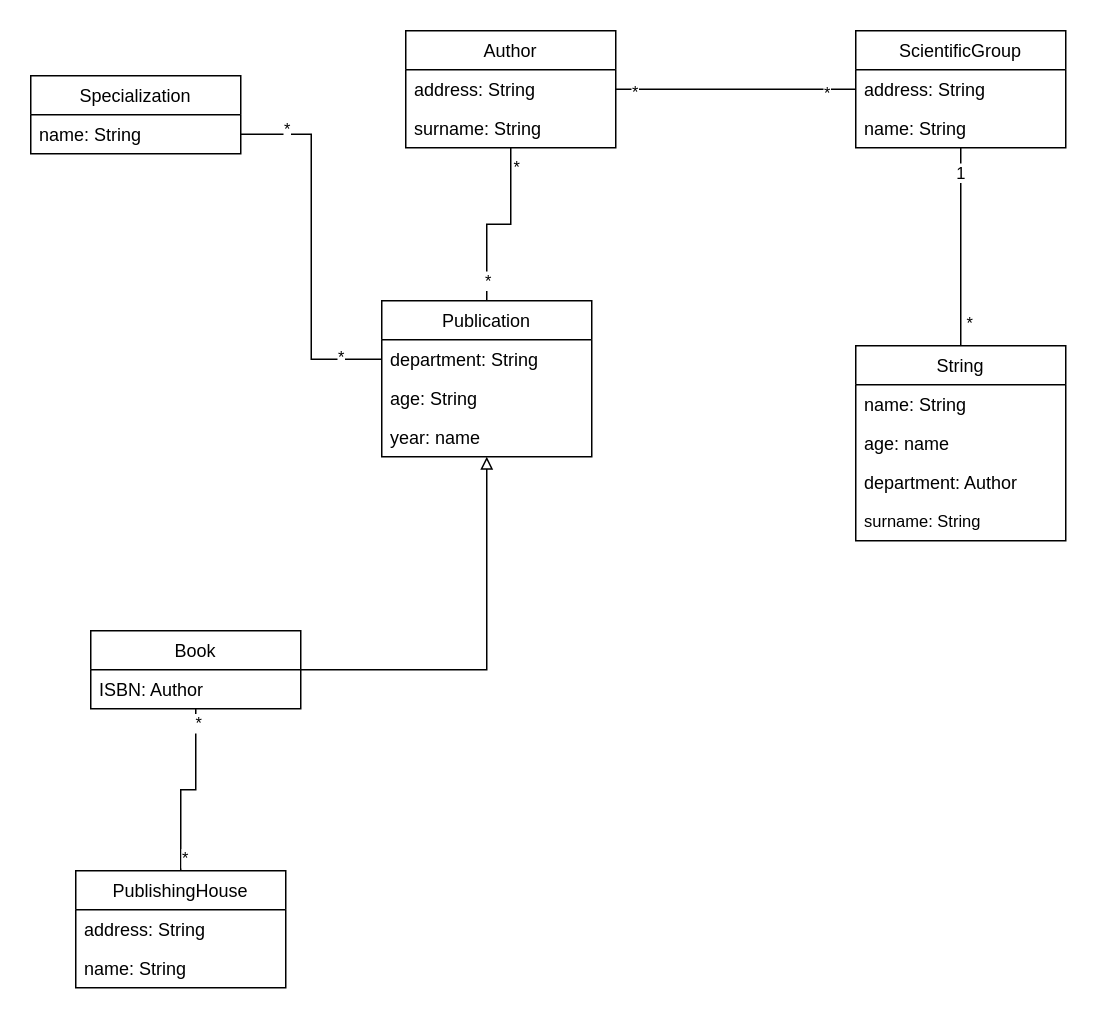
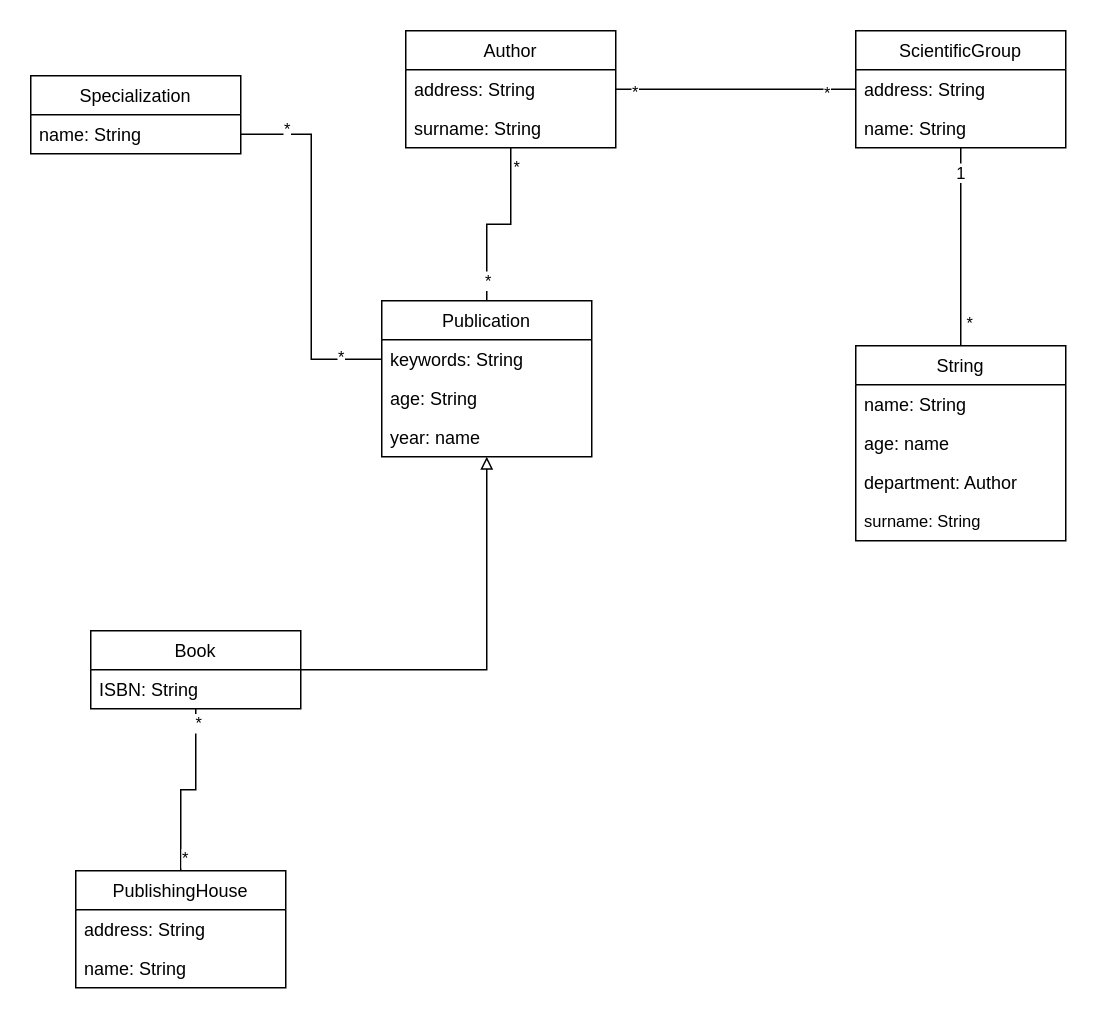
  <mxCell id="0" />
  <mxCell id="1" parent="0" />
  <mxCell id="2" style="edgeStyle=orthogonalEdgeStyle;shape=connector;rounded=0;orthogonalLoop=1;jettySize=auto;html=1;labelBackgroundColor=default;fontFamily=Helvetica;fontSize=11;fontColor=default;endArrow=none;endFill=0;strokeColor=default;" edge="1" parent="1" source="5" target="9"><mxGeometry relative="1" as="geometry" /></mxCell>
  <mxCell id="3" value="*" style="edgeLabel;html=1;align=center;verticalAlign=middle;resizable=0;points=[];fontSize=11;fontFamily=Helvetica;fontColor=default;" vertex="1" connectable="0" parent="2"><mxGeometry x="-0.849" y="-2" relative="1" as="geometry"><mxPoint as="offset" /></mxGeometry></mxCell>
  <mxCell id="4" value="*" style="edgeLabel;html=1;align=center;verticalAlign=middle;resizable=0;points=[];fontSize=11;fontFamily=Helvetica;fontColor=default;" vertex="1" connectable="0" parent="2"><mxGeometry x="0.84" y="-1" relative="1" as="geometry"><mxPoint as="offset" /></mxGeometry></mxCell>
  <mxCell id="5" value="PublishingHouse" style="swimlane;fontStyle=0;childLayout=stackLayout;horizontal=1;startSize=26;fillColor=none;horizontalStack=0;resizeParent=1;resizeParentMax=0;resizeLast=0;collapsible=1;marginBottom=0;" vertex="1" parent="1"><mxGeometry x="50" y="580" width="140" height="78" as="geometry" /></mxCell>
  <mxCell id="6" value="address: String" style="text;strokeColor=none;fillColor=none;align=left;verticalAlign=top;spacingLeft=4;spacingRight=4;overflow=hidden;rotatable=0;points=[[0,0.5],[1,0.5]];portConstraint=eastwest;" vertex="1" parent="5"><mxGeometry y="26" width="140" height="26" as="geometry" /></mxCell>
  <mxCell id="7" value="name: String" style="text;strokeColor=none;fillColor=none;align=left;verticalAlign=top;spacingLeft=4;spacingRight=4;overflow=hidden;rotatable=0;points=[[0,0.5],[1,0.5]];portConstraint=eastwest;" vertex="1" parent="5"><mxGeometry y="52" width="140" height="26" as="geometry" /></mxCell>
  <mxCell id="8" style="edgeStyle=orthogonalEdgeStyle;shape=connector;rounded=0;orthogonalLoop=1;jettySize=auto;html=1;labelBackgroundColor=default;fontFamily=Helvetica;fontSize=11;fontColor=default;endArrow=block;endFill=0;strokeColor=default;" edge="1" parent="1" source="9" target="25"><mxGeometry relative="1" as="geometry" /></mxCell>
  <mxCell id="9" value="Book" style="swimlane;fontStyle=0;childLayout=stackLayout;horizontal=1;startSize=26;fillColor=none;horizontalStack=0;resizeParent=1;resizeParentMax=0;resizeLast=0;collapsible=1;marginBottom=0;" vertex="1" parent="1"><mxGeometry x="60" y="420" width="140" height="52" as="geometry" /></mxCell>
- <mxCell id="10" value="ISBN: Author" style="text;strokeColor=none;fillColor=none;align=left;verticalAlign=top;spacingLeft=4;spacingRight=4;overflow=hidden;rotatable=0;points=[[0,0.5],[1,0.5]];portConstraint=eastwest;" vertex="1" parent="9"><mxGeometry y="26" width="140" height="26" as="geometry" /></mxCell>
+ <mxCell id="10" value="ISBN: String" style="text;strokeColor=none;fillColor=none;align=left;verticalAlign=top;spacingLeft=4;spacingRight=4;overflow=hidden;rotatable=0;points=[[0,0.5],[1,0.5]];portConstraint=eastwest;" vertex="1" parent="9"><mxGeometry y="26" width="140" height="26" as="geometry" /></mxCell>
  <mxCell id="11" style="edgeStyle=orthogonalEdgeStyle;shape=connector;rounded=0;orthogonalLoop=1;jettySize=auto;html=1;labelBackgroundColor=default;fontFamily=Helvetica;fontSize=11;fontColor=default;endArrow=none;endFill=0;strokeColor=default;" edge="1" parent="1" source="14" target="22"><mxGeometry relative="1" as="geometry" /></mxCell>
  <mxCell id="12" value="*" style="edgeLabel;html=1;align=center;verticalAlign=middle;resizable=0;points=[];fontSize=11;fontFamily=Helvetica;fontColor=default;" vertex="1" connectable="0" parent="11"><mxGeometry x="-0.752" y="2" relative="1" as="geometry"><mxPoint as="offset" /></mxGeometry></mxCell>
  <mxCell id="13" value="*" style="edgeLabel;html=1;align=center;verticalAlign=middle;resizable=0;points=[];fontSize=11;fontFamily=Helvetica;fontColor=default;" vertex="1" connectable="0" parent="11"><mxGeometry x="0.854" y="1" relative="1" as="geometry"><mxPoint as="offset" /></mxGeometry></mxCell>
  <mxCell id="14" value="ScientificGroup" style="swimlane;fontStyle=0;childLayout=stackLayout;horizontal=1;startSize=26;fillColor=none;horizontalStack=0;resizeParent=1;resizeParentMax=0;resizeLast=0;collapsible=1;marginBottom=0;" vertex="1" parent="1"><mxGeometry x="570" y="20" width="140" height="78" as="geometry" /></mxCell>
  <mxCell id="15" value="address: String" style="text;strokeColor=none;fillColor=none;align=left;verticalAlign=top;spacingLeft=4;spacingRight=4;overflow=hidden;rotatable=0;points=[[0,0.5],[1,0.5]];portConstraint=eastwest;" vertex="1" parent="14"><mxGeometry y="26" width="140" height="26" as="geometry" /></mxCell>
  <mxCell id="16" value="name: String" style="text;strokeColor=none;fillColor=none;align=left;verticalAlign=top;spacingLeft=4;spacingRight=4;overflow=hidden;rotatable=0;points=[[0,0.5],[1,0.5]];portConstraint=eastwest;" vertex="1" parent="14"><mxGeometry y="52" width="140" height="26" as="geometry" /></mxCell>
  <mxCell id="17" value="Specialization" style="swimlane;fontStyle=0;childLayout=stackLayout;horizontal=1;startSize=26;fillColor=none;horizontalStack=0;resizeParent=1;resizeParentMax=0;resizeLast=0;collapsible=1;marginBottom=0;" vertex="1" parent="1"><mxGeometry x="20" y="50" width="140" height="52" as="geometry" /></mxCell>
  <mxCell id="18" value="name: String" style="text;strokeColor=none;fillColor=none;align=left;verticalAlign=top;spacingLeft=4;spacingRight=4;overflow=hidden;rotatable=0;points=[[0,0.5],[1,0.5]];portConstraint=eastwest;" vertex="1" parent="17"><mxGeometry y="26" width="140" height="26" as="geometry" /></mxCell>
  <mxCell id="19" style="edgeStyle=orthogonalEdgeStyle;shape=connector;rounded=0;orthogonalLoop=1;jettySize=auto;html=1;labelBackgroundColor=default;fontFamily=Helvetica;fontSize=11;fontColor=default;endArrow=none;endFill=0;strokeColor=default;" edge="1" parent="1" source="22" target="25"><mxGeometry relative="1" as="geometry"><Array as="points"><mxPoint x="340" y="149" /><mxPoint x="324" y="149" /></Array></mxGeometry></mxCell>
  <mxCell id="20" value="*" style="edgeLabel;html=1;align=center;verticalAlign=middle;resizable=0;points=[];fontSize=11;fontFamily=Helvetica;fontColor=default;" vertex="1" connectable="0" parent="19"><mxGeometry x="-0.791" y="3" relative="1" as="geometry"><mxPoint as="offset" /></mxGeometry></mxCell>
  <mxCell id="21" value="*" style="edgeLabel;html=1;align=center;verticalAlign=middle;resizable=0;points=[];fontSize=11;fontFamily=Helvetica;fontColor=default;" vertex="1" connectable="0" parent="19"><mxGeometry x="0.765" relative="1" as="geometry"><mxPoint as="offset" /></mxGeometry></mxCell>
  <mxCell id="22" value="Author" style="swimlane;fontStyle=0;childLayout=stackLayout;horizontal=1;startSize=26;fillColor=none;horizontalStack=0;resizeParent=1;resizeParentMax=0;resizeLast=0;collapsible=1;marginBottom=0;" vertex="1" parent="1"><mxGeometry x="270" y="20" width="140" height="78" as="geometry" /></mxCell>
  <mxCell id="23" value="address: String" style="text;strokeColor=none;fillColor=none;align=left;verticalAlign=top;spacingLeft=4;spacingRight=4;overflow=hidden;rotatable=0;points=[[0,0.5],[1,0.5]];portConstraint=eastwest;" vertex="1" parent="22"><mxGeometry y="26" width="140" height="26" as="geometry" /></mxCell>
  <mxCell id="24" value="surname: String" style="text;strokeColor=none;fillColor=none;align=left;verticalAlign=top;spacingLeft=4;spacingRight=4;overflow=hidden;rotatable=0;points=[[0,0.5],[1,0.5]];portConstraint=eastwest;" vertex="1" parent="22"><mxGeometry y="52" width="140" height="26" as="geometry" /></mxCell>
  <mxCell id="25" value="Publication" style="swimlane;fontStyle=0;childLayout=stackLayout;horizontal=1;startSize=26;fillColor=none;horizontalStack=0;resizeParent=1;resizeParentMax=0;resizeLast=0;collapsible=1;marginBottom=0;" vertex="1" parent="1"><mxGeometry x="254" y="200" width="140" height="104" as="geometry" /></mxCell>
- <mxCell id="26" value="department: String" style="text;strokeColor=none;fillColor=none;align=left;verticalAlign=top;spacingLeft=4;spacingRight=4;overflow=hidden;rotatable=0;points=[[0,0.5],[1,0.5]];portConstraint=eastwest;" vertex="1" parent="25"><mxGeometry y="26" width="140" height="26" as="geometry" /></mxCell>
+ <mxCell id="26" value="keywords: String" style="text;strokeColor=none;fillColor=none;align=left;verticalAlign=top;spacingLeft=4;spacingRight=4;overflow=hidden;rotatable=0;points=[[0,0.5],[1,0.5]];portConstraint=eastwest;" vertex="1" parent="25"><mxGeometry y="26" width="140" height="26" as="geometry" /></mxCell>
  <mxCell id="27" value="age: String" style="text;strokeColor=none;fillColor=none;align=left;verticalAlign=top;spacingLeft=4;spacingRight=4;overflow=hidden;rotatable=0;points=[[0,0.5],[1,0.5]];portConstraint=eastwest;" vertex="1" parent="25"><mxGeometry y="52" width="140" height="26" as="geometry" /></mxCell>
  <mxCell id="28" value="year: name" style="text;strokeColor=none;fillColor=none;align=left;verticalAlign=top;spacingLeft=4;spacingRight=4;overflow=hidden;rotatable=0;points=[[0,0.5],[1,0.5]];portConstraint=eastwest;" vertex="1" parent="25"><mxGeometry y="78" width="140" height="26" as="geometry" /></mxCell>
  <mxCell id="29" style="edgeStyle=orthogonalEdgeStyle;shape=connector;rounded=0;orthogonalLoop=1;jettySize=auto;html=1;labelBackgroundColor=default;fontFamily=Helvetica;fontSize=11;fontColor=default;endArrow=none;endFill=0;strokeColor=default;" edge="1" parent="1" source="32" target="14"><mxGeometry relative="1" as="geometry" /></mxCell>
  <mxCell id="30" value="*" style="edgeLabel;html=1;align=center;verticalAlign=middle;resizable=0;points=[];fontSize=11;fontFamily=Helvetica;fontColor=default;" vertex="1" connectable="0" parent="29"><mxGeometry x="-0.756" y="-5" relative="1" as="geometry"><mxPoint as="offset" /></mxGeometry></mxCell>
  <mxCell id="31" value="1" style="edgeLabel;html=1;align=center;verticalAlign=middle;resizable=0;points=[];fontSize=11;fontFamily=Helvetica;fontColor=default;" vertex="1" connectable="0" parent="29"><mxGeometry x="0.759" y="1" relative="1" as="geometry"><mxPoint as="offset" /></mxGeometry></mxCell>
  <mxCell id="32" value="String" style="swimlane;fontStyle=0;childLayout=stackLayout;horizontal=1;startSize=26;fillColor=none;horizontalStack=0;resizeParent=1;resizeParentMax=0;resizeLast=0;collapsible=1;marginBottom=0;" vertex="1" parent="1"><mxGeometry x="570" y="230" width="140" height="130" as="geometry" /></mxCell>
  <mxCell id="33" value="name: String" style="text;strokeColor=none;fillColor=none;align=left;verticalAlign=top;spacingLeft=4;spacingRight=4;overflow=hidden;rotatable=0;points=[[0,0.5],[1,0.5]];portConstraint=eastwest;" vertex="1" parent="32"><mxGeometry y="26" width="140" height="26" as="geometry" /></mxCell>
  <mxCell id="34" value="age: name" style="text;strokeColor=none;fillColor=none;align=left;verticalAlign=top;spacingLeft=4;spacingRight=4;overflow=hidden;rotatable=0;points=[[0,0.5],[1,0.5]];portConstraint=eastwest;" vertex="1" parent="32"><mxGeometry y="52" width="140" height="26" as="geometry" /></mxCell>
  <mxCell id="35" value="department: Author   &#10;" style="text;strokeColor=none;fillColor=none;align=left;verticalAlign=top;spacingLeft=4;spacingRight=4;overflow=hidden;rotatable=0;points=[[0,0.5],[1,0.5]];portConstraint=eastwest;" vertex="1" parent="32"><mxGeometry y="78" width="140" height="26" as="geometry" /></mxCell>
  <mxCell id="36" value="surname: String" style="text;strokeColor=none;fillColor=none;align=left;verticalAlign=top;spacingLeft=4;spacingRight=4;overflow=hidden;rotatable=0;points=[[0,0.5],[1,0.5]];portConstraint=eastwest;fontFamily=Helvetica;fontSize=11;fontColor=default;" vertex="1" parent="32"><mxGeometry y="104" width="140" height="26" as="geometry" /></mxCell>
  <mxCell id="37" style="edgeStyle=orthogonalEdgeStyle;rounded=0;orthogonalLoop=1;jettySize=auto;html=1;endArrow=none;endFill=0;entryX=0;entryY=0.5;entryDx=0;entryDy=0;" edge="1" parent="1" source="18" target="26"><mxGeometry relative="1" as="geometry" /></mxCell>
  <mxCell id="38" value="*" style="edgeLabel;html=1;align=center;verticalAlign=middle;resizable=0;points=[];fontSize=11;fontFamily=Helvetica;fontColor=default;" vertex="1" connectable="0" parent="37"><mxGeometry x="-0.755" y="-1" relative="1" as="geometry"><mxPoint y="-5" as="offset" /></mxGeometry></mxCell>
  <mxCell id="39" value="*" style="edgeLabel;html=1;align=center;verticalAlign=middle;resizable=0;points=[];fontSize=11;fontFamily=Helvetica;fontColor=default;" vertex="1" connectable="0" parent="37"><mxGeometry x="0.773" y="2" relative="1" as="geometry"><mxPoint as="offset" /></mxGeometry></mxCell>
